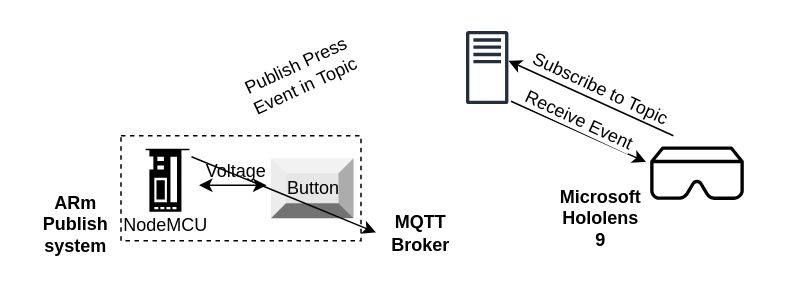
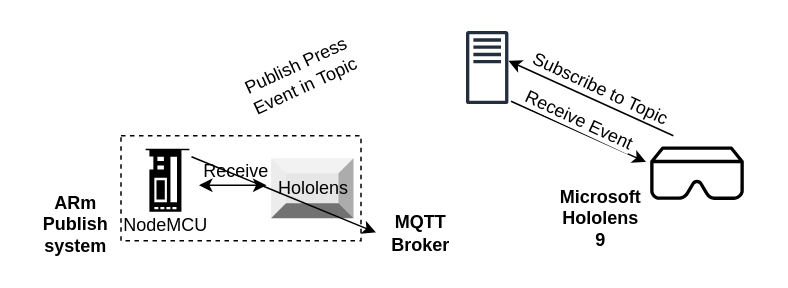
  <mxCell id="0" />
  <mxCell id="1" parent="0" />
  <mxCell id="2" value="&lt;b&gt;MQTT&lt;br&gt;Broker&lt;br&gt;&lt;/b&gt;" style="text;html=1;strokeColor=none;fillColor=none;align=center;verticalAlign=middle;whiteSpace=wrap;rounded=0;" vertex="1" parent="1"><mxGeometry x="250" y="139.5" width="60" height="30" as="geometry" /></mxCell>
  <mxCell id="3" value="" style="sketch=0;outlineConnect=0;fontColor=#232F3E;gradientColor=none;fillColor=#232F3D;strokeColor=none;dashed=0;verticalLabelPosition=bottom;verticalAlign=top;align=center;html=1;fontSize=12;fontStyle=0;aspect=fixed;pointerEvents=1;shape=mxgraph.aws4.traditional_server;" vertex="1" parent="1"><mxGeometry x="310" y="20" width="28.27" height="49" as="geometry" /></mxCell>
  <mxCell id="4" value="&lt;b&gt;ARm Publish system&lt;br&gt;&lt;/b&gt;" style="text;html=1;strokeColor=none;fillColor=none;align=center;verticalAlign=middle;whiteSpace=wrap;rounded=0;" vertex="1" parent="1"><mxGeometry x="20" y="134.2" width="60" height="30" as="geometry" /></mxCell>
  <mxCell id="5" value="" style="rounded=0;whiteSpace=wrap;html=1;fillColor=none;dashed=1;" vertex="1" parent="1"><mxGeometry x="80" y="90" width="160" height="70" as="geometry" /></mxCell>
  <mxCell id="6" value="" style="endArrow=classic;startArrow=classic;html=1;rounded=0;" edge="1" parent="1"><mxGeometry width="50" height="50" relative="1" as="geometry"><mxPoint x="177" y="123" as="sourcePoint" /><mxPoint x="132" y="123" as="targetPoint" /></mxGeometry></mxCell>
- <mxCell id="7" value="Button" style="labelPosition=center;verticalLabelPosition=middle;align=center;html=1;shape=mxgraph.basic.shaded_button;dx=10;fillColor=#E6E6E6;strokeColor=none;dashed=1;" vertex="1" parent="1"><mxGeometry x="180" y="105" width="55" height="40" as="geometry" /></mxCell>
+ <mxCell id="7" value="Hololens" style="labelPosition=center;verticalLabelPosition=middle;align=center;html=1;shape=mxgraph.basic.shaded_button;dx=10;fillColor=#E6E6E6;strokeColor=none;dashed=1;" vertex="1" parent="1"><mxGeometry x="180" y="105" width="55" height="40" as="geometry" /></mxCell>
  <mxCell id="8" value="" style="pointerEvents=1;shadow=0;dashed=0;html=1;strokeColor=none;fillColor=#000000;labelPosition=center;verticalLabelPosition=bottom;verticalAlign=top;align=center;outlineConnect=0;shape=mxgraph.veeam.raid_controller;rotation=90;" vertex="1" parent="1"><mxGeometry x="90" y="105" width="42" height="29.2" as="geometry" /></mxCell>
  <mxCell id="9" value="NodeMCU" style="text;html=1;strokeColor=none;fillColor=none;align=center;verticalAlign=middle;whiteSpace=wrap;rounded=0;dashed=1;" vertex="1" parent="1"><mxGeometry x="80" y="135.2" width="60" height="30" as="geometry" /></mxCell>
- <mxCell id="10" value="Voltage" style="text;html=1;strokeColor=none;fillColor=none;align=center;verticalAlign=middle;whiteSpace=wrap;rounded=0;dashed=1;" vertex="1" parent="1"><mxGeometry x="127" y="99" width="60" height="30" as="geometry" /></mxCell>
+ <mxCell id="10" value="Receive" style="text;html=1;strokeColor=none;fillColor=none;align=center;verticalAlign=middle;whiteSpace=wrap;rounded=0;dashed=1;" vertex="1" parent="1"><mxGeometry x="127" y="99" width="60" height="30" as="geometry" /></mxCell>
  <mxCell id="11" value="&lt;span style=&quot;background-color: rgb(255, 255, 255);&quot;&gt;&lt;font style=&quot;font-size: 12px;&quot;&gt;Publish Press Event in Topic&lt;/font&gt;&lt;/span&gt;" style="text;html=1;strokeColor=none;fillColor=none;align=center;verticalAlign=middle;whiteSpace=wrap;rounded=0;dashed=1;rotation=-25;" vertex="1" parent="1"><mxGeometry x="150" y="35" width="100" height="30" as="geometry" /></mxCell>
  <mxCell id="12" value="" style="sketch=0;points=[[0,0,0],[0.25,0,0],[0.5,0,0],[0.75,0,0],[1,0,0],[0,1,0],[0.25,1,0],[0.5,1,0],[0.75,1,0],[1,1,0],[0,0.25,0],[0,0.5,0],[0,0.75,0],[1,0.25,0],[1,0.5,0],[1,0.75,0]];outlineConnect=0;gradientDirection=north;fillColor=none;dashed=0;verticalLabelPosition=bottom;verticalAlign=top;align=center;html=1;fontSize=12;fontStyle=0;aspect=fixed;shape=mxgraph.aws4.resourceIcon;resIcon=mxgraph.aws4.ar_vr;" vertex="1" parent="1"><mxGeometry x="425" y="76" width="78" height="78" as="geometry" /></mxCell>
  <mxCell id="13" value="" style="endArrow=classic;html=1;rounded=0;entryX=0;entryY=0.5;entryDx=0;entryDy=0;" edge="1" parent="1"><mxGeometry width="50" height="50" relative="1" as="geometry"><mxPoint x="448.27" y="90" as="sourcePoint" /><mxPoint x="338.27" y="40" as="targetPoint" /></mxGeometry></mxCell>
  <mxCell id="14" value="&lt;b&gt;Microsoft Hololens 9&lt;br&gt;&lt;/b&gt;" style="text;html=1;strokeColor=none;fillColor=none;align=center;verticalAlign=middle;whiteSpace=wrap;rounded=0;" vertex="1" parent="1"><mxGeometry x="370" y="130" width="60" height="30" as="geometry" /></mxCell>
  <mxCell id="15" value="&lt;span style=&quot;background-color: rgb(255, 255, 255);&quot;&gt;&lt;font style=&quot;font-size: 12px;&quot;&gt;Subscribe to Topic&lt;/font&gt;&lt;/span&gt;" style="text;html=1;strokeColor=none;fillColor=none;align=center;verticalAlign=middle;whiteSpace=wrap;rounded=0;dashed=1;rotation=25;flipH=0;flipV=0;" vertex="1" parent="1"><mxGeometry x="350" y="44" width="100" height="30" as="geometry" /></mxCell>
  <mxCell id="16" value="" style="endArrow=none;html=1;rounded=0;exitX=0.5;exitY=0;exitDx=0;exitDy=0;entryX=0;entryY=0.5;entryDx=0;entryDy=0;startArrow=classic;startFill=1;endFill=0;" edge="1" parent="1"><mxGeometry width="50" height="50" relative="1" as="geometry"><mxPoint x="430" y="107.5" as="sourcePoint" /><mxPoint x="340" y="67" as="targetPoint" /></mxGeometry></mxCell>
  <mxCell id="17" value="&lt;span style=&quot;background-color: rgb(255, 255, 255);&quot;&gt;&lt;font style=&quot;font-size: 12px;&quot;&gt;Receive Event&lt;/font&gt;&lt;/span&gt;" style="text;html=1;strokeColor=none;fillColor=none;align=center;verticalAlign=middle;whiteSpace=wrap;rounded=0;dashed=1;rotation=25;flipH=0;flipV=0;" vertex="1" parent="1"><mxGeometry x="336" y="64.5" width="100" height="30" as="geometry" /></mxCell>
  <mxCell id="18" value="" style="endArrow=classic;html=1;rounded=0;entryX=0;entryY=0.5;entryDx=0;entryDy=0;" edge="1" parent="1" target="2"><mxGeometry width="50" height="50" relative="1" as="geometry"><mxPoint x="127" y="104" as="sourcePoint" /><mxPoint x="237" y="54" as="targetPoint" /></mxGeometry></mxCell>
